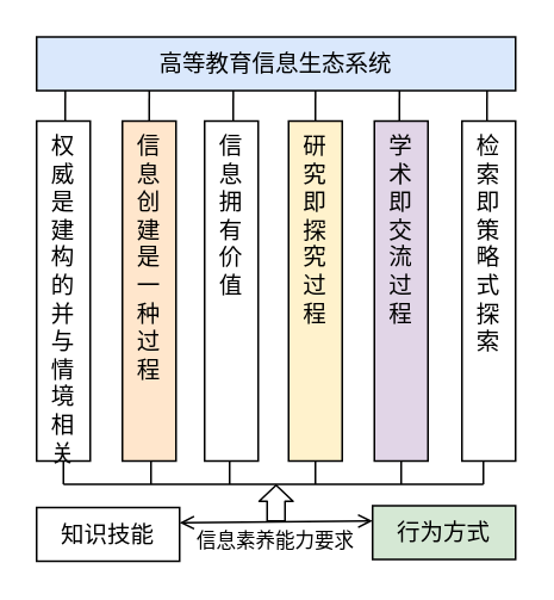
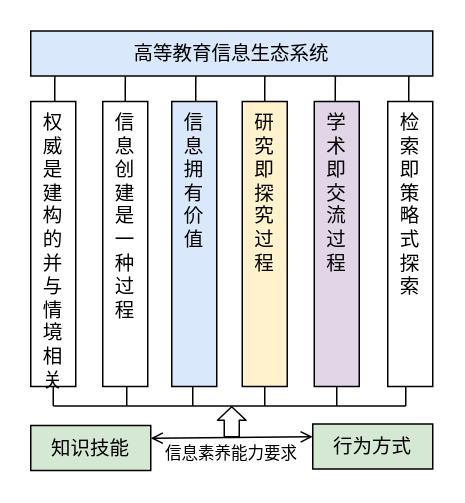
  <mxCell id="0" />
  <mxCell id="1" parent="0" />
  <mxCell id="2" value="&lt;font style=&quot;font-size: 11px&quot;&gt;信息素养能力要求&lt;/font&gt;" style="rounded=0;whiteSpace=wrap;html=1;fontSize=6;strokeColor=#FFFFFF;" vertex="1" parent="1"><mxGeometry x="94" y="292" width="120" height="20" as="geometry" /></mxCell>
  <mxCell id="3" value="高等教育信息生态系统" style="rounded=0;whiteSpace=wrap;html=1;fontSize=13;fillColor=#dae8fc;" vertex="1" parent="1"><mxGeometry x="20" y="20" width="268" height="30" as="geometry" /></mxCell>
  <mxCell id="4" value="权&lt;br style=&quot;font-size: 13px;&quot;&gt;威&lt;br style=&quot;font-size: 13px;&quot;&gt;是&lt;br style=&quot;font-size: 13px;&quot;&gt;建&lt;br style=&quot;font-size: 13px;&quot;&gt;构&lt;br style=&quot;font-size: 13px;&quot;&gt;的&lt;br style=&quot;font-size: 13px;&quot;&gt;并&lt;br style=&quot;font-size: 13px;&quot;&gt;与&lt;br style=&quot;font-size: 13px;&quot;&gt;情&lt;br style=&quot;font-size: 13px;&quot;&gt;境&lt;br style=&quot;font-size: 13px;&quot;&gt;相&lt;br style=&quot;font-size: 13px;&quot;&gt;关" style="rounded=0;whiteSpace=wrap;html=1;verticalAlign=top;fontSize=13;" vertex="1" parent="1"><mxGeometry x="20" y="67" width="30" height="190" as="geometry" /></mxCell>
- <mxCell id="5" value="信&lt;br style=&quot;font-size: 13px;&quot;&gt;息&lt;br style=&quot;font-size: 13px;&quot;&gt;创&lt;br style=&quot;font-size: 13px;&quot;&gt;建&lt;br style=&quot;font-size: 13px;&quot;&gt;是&lt;br style=&quot;font-size: 13px;&quot;&gt;一&lt;br style=&quot;font-size: 13px;&quot;&gt;种&lt;br style=&quot;font-size: 13px;&quot;&gt;过&lt;br style=&quot;font-size: 13px;&quot;&gt;程" style="rounded=0;whiteSpace=wrap;html=1;horizontal=1;verticalAlign=top;fontSize=13;fillColor=#ffe6cc;" vertex="1" parent="1"><mxGeometry x="68" y="67" width="30" height="190" as="geometry" /></mxCell>
- <mxCell id="6" value="信&lt;br style=&quot;font-size: 13px;&quot;&gt;息&lt;br style=&quot;font-size: 13px;&quot;&gt;拥&lt;br style=&quot;font-size: 13px;&quot;&gt;有&lt;br style=&quot;font-size: 13px;&quot;&gt;价&lt;br style=&quot;font-size: 13px;&quot;&gt;值" style="rounded=0;whiteSpace=wrap;html=1;horizontal=1;verticalAlign=top;fontSize=13;" vertex="1" parent="1"><mxGeometry x="114" y="67" width="30" height="190" as="geometry" /></mxCell>
+ <mxCell id="5" value="信&lt;br style=&quot;font-size: 13px;&quot;&gt;息&lt;br style=&quot;font-size: 13px;&quot;&gt;创&lt;br style=&quot;font-size: 13px;&quot;&gt;建&lt;br style=&quot;font-size: 13px;&quot;&gt;是&lt;br style=&quot;font-size: 13px;&quot;&gt;一&lt;br style=&quot;font-size: 13px;&quot;&gt;种&lt;br style=&quot;font-size: 13px;&quot;&gt;过&lt;br style=&quot;font-size: 13px;&quot;&gt;程" style="rounded=0;whiteSpace=wrap;html=1;horizontal=1;verticalAlign=top;fontSize=13;" vertex="1" parent="1"><mxGeometry x="68" y="67" width="30" height="190" as="geometry" /></mxCell>
+ <mxCell id="6" value="信&lt;br style=&quot;font-size: 13px;&quot;&gt;息&lt;br style=&quot;font-size: 13px;&quot;&gt;拥&lt;br style=&quot;font-size: 13px;&quot;&gt;有&lt;br style=&quot;font-size: 13px;&quot;&gt;价&lt;br style=&quot;font-size: 13px;&quot;&gt;值" style="rounded=0;whiteSpace=wrap;html=1;horizontal=1;verticalAlign=top;fontSize=13;fillColor=#dae8fc;" vertex="1" parent="1"><mxGeometry x="114" y="67" width="30" height="190" as="geometry" /></mxCell>
  <mxCell id="7" value="研&lt;br style=&quot;font-size: 13px;&quot;&gt;究&lt;br style=&quot;font-size: 13px;&quot;&gt;即&lt;br style=&quot;font-size: 13px;&quot;&gt;探&lt;br style=&quot;font-size: 13px;&quot;&gt;究&lt;br style=&quot;font-size: 13px;&quot;&gt;过&lt;br style=&quot;font-size: 13px;&quot;&gt;程" style="rounded=0;whiteSpace=wrap;html=1;horizontal=1;verticalAlign=top;fontSize=13;fillColor=#fff2cc;" vertex="1" parent="1"><mxGeometry x="161" y="67" width="30" height="190" as="geometry" /></mxCell>
  <mxCell id="8" value="学&lt;br style=&quot;font-size: 13px;&quot;&gt;术&lt;br style=&quot;font-size: 13px;&quot;&gt;即&lt;br style=&quot;font-size: 13px;&quot;&gt;交&lt;br style=&quot;font-size: 13px;&quot;&gt;流&lt;br style=&quot;font-size: 13px;&quot;&gt;过&lt;br style=&quot;font-size: 13px;&quot;&gt;程" style="rounded=0;whiteSpace=wrap;html=1;horizontal=1;verticalAlign=top;fontSize=13;fillColor=#e1d5e7;" vertex="1" parent="1"><mxGeometry x="209" y="67" width="30" height="190" as="geometry" /></mxCell>
  <mxCell id="9" value="检&lt;br style=&quot;font-size: 13px;&quot;&gt;索&lt;br style=&quot;font-size: 13px;&quot;&gt;即&lt;br style=&quot;font-size: 13px;&quot;&gt;策&lt;br style=&quot;font-size: 13px;&quot;&gt;略&lt;br style=&quot;font-size: 13px;&quot;&gt;式&lt;br style=&quot;font-size: 13px;&quot;&gt;探&lt;br style=&quot;font-size: 13px;&quot;&gt;索" style="rounded=0;whiteSpace=wrap;html=1;horizontal=1;verticalAlign=top;fontSize=13;" vertex="1" parent="1"><mxGeometry x="258" y="67" width="30" height="190" as="geometry" /></mxCell>
  <mxCell id="10" value="" style="endArrow=none;html=1;entryX=0.071;entryY=1.1;entryDx=0;entryDy=0;entryPerimeter=0;" edge="1" parent="1"><mxGeometry width="50" height="50" relative="1" as="geometry"><mxPoint x="36" y="67" as="sourcePoint" /><mxPoint x="36.028" y="50" as="targetPoint" /></mxGeometry></mxCell>
  <mxCell id="11" value="" style="endArrow=none;html=1;entryX=0.071;entryY=1.1;entryDx=0;entryDy=0;entryPerimeter=0;" edge="1" parent="1"><mxGeometry width="50" height="50" relative="1" as="geometry"><mxPoint x="83" y="67" as="sourcePoint" /><mxPoint x="83.028" y="50" as="targetPoint" /></mxGeometry></mxCell>
  <mxCell id="12" value="" style="endArrow=none;html=1;entryX=0.071;entryY=1.1;entryDx=0;entryDy=0;entryPerimeter=0;" edge="1" parent="1"><mxGeometry width="50" height="50" relative="1" as="geometry"><mxPoint x="130" y="67" as="sourcePoint" /><mxPoint x="130.028" y="50" as="targetPoint" /></mxGeometry></mxCell>
  <mxCell id="13" value="" style="endArrow=none;html=1;entryX=0.071;entryY=1.1;entryDx=0;entryDy=0;entryPerimeter=0;" edge="1" parent="1"><mxGeometry width="50" height="50" relative="1" as="geometry"><mxPoint x="176" y="67" as="sourcePoint" /><mxPoint x="176.028" y="50" as="targetPoint" /></mxGeometry></mxCell>
  <mxCell id="14" value="" style="endArrow=none;html=1;entryX=0.071;entryY=1.1;entryDx=0;entryDy=0;entryPerimeter=0;" edge="1" parent="1"><mxGeometry width="50" height="50" relative="1" as="geometry"><mxPoint x="223" y="67" as="sourcePoint" /><mxPoint x="223.028" y="50" as="targetPoint" /></mxGeometry></mxCell>
  <mxCell id="15" value="" style="endArrow=none;html=1;entryX=0.071;entryY=1.1;entryDx=0;entryDy=0;entryPerimeter=0;" edge="1" parent="1"><mxGeometry width="50" height="50" relative="1" as="geometry"><mxPoint x="272" y="67" as="sourcePoint" /><mxPoint x="272.028" y="50" as="targetPoint" /></mxGeometry></mxCell>
  <mxCell id="16" value="" style="endArrow=none;html=1;entryX=0.5;entryY=1;entryDx=0;entryDy=0;spacing=2;fontSize=9;" edge="1" parent="1" target="4"><mxGeometry width="50" height="50" relative="1" as="geometry"><mxPoint x="35" y="270" as="sourcePoint" /><mxPoint x="70" y="280" as="targetPoint" /></mxGeometry></mxCell>
  <mxCell id="17" value="" style="endArrow=none;html=1;entryX=0.5;entryY=1;entryDx=0;entryDy=0;spacing=2;fontSize=9;" edge="1" parent="1"><mxGeometry width="50" height="50" relative="1" as="geometry"><mxPoint x="84" y="270" as="sourcePoint" /><mxPoint x="84" y="257" as="targetPoint" /></mxGeometry></mxCell>
  <mxCell id="18" value="" style="endArrow=none;html=1;entryX=0.5;entryY=1;entryDx=0;entryDy=0;spacing=2;fontSize=9;" edge="1" parent="1"><mxGeometry width="50" height="50" relative="1" as="geometry"><mxPoint x="128" y="270" as="sourcePoint" /><mxPoint x="128" y="257" as="targetPoint" /></mxGeometry></mxCell>
  <mxCell id="19" value="" style="endArrow=none;html=1;entryX=0.5;entryY=1;entryDx=0;entryDy=0;spacing=2;fontSize=9;" edge="1" parent="1"><mxGeometry width="50" height="50" relative="1" as="geometry"><mxPoint x="176" y="270" as="sourcePoint" /><mxPoint x="176" y="257" as="targetPoint" /></mxGeometry></mxCell>
  <mxCell id="20" value="" style="endArrow=none;html=1;entryX=0.5;entryY=1;entryDx=0;entryDy=0;spacing=2;fontSize=9;" edge="1" parent="1"><mxGeometry width="50" height="50" relative="1" as="geometry"><mxPoint x="224" y="270" as="sourcePoint" /><mxPoint x="224" y="257" as="targetPoint" /></mxGeometry></mxCell>
  <mxCell id="21" value="" style="endArrow=none;html=1;entryX=0.5;entryY=1;entryDx=0;entryDy=0;spacing=2;fontSize=9;" edge="1" parent="1"><mxGeometry width="50" height="50" relative="1" as="geometry"><mxPoint x="270" y="270" as="sourcePoint" /><mxPoint x="270" y="257" as="targetPoint" /></mxGeometry></mxCell>
  <mxCell id="22" value="" style="endArrow=none;html=1;fontSize=9;" edge="1" parent="1"><mxGeometry width="50" height="50" relative="1" as="geometry"><mxPoint x="270" y="270" as="sourcePoint" /><mxPoint x="35" y="270" as="targetPoint" /></mxGeometry></mxCell>
- <mxCell id="23" value="知识技能" style="rounded=0;whiteSpace=wrap;html=1;fontSize=13;" vertex="1" parent="1"><mxGeometry x="20" y="283" width="80" height="30" as="geometry" /></mxCell>
+ <mxCell id="23" value="知识技能" style="rounded=0;whiteSpace=wrap;html=1;fontSize=13;fillColor=#d5e8d4;" vertex="1" parent="1"><mxGeometry x="20" y="283" width="80" height="30" as="geometry" /></mxCell>
  <mxCell id="24" value="行为方式" style="rounded=0;whiteSpace=wrap;html=1;fontSize=13;fillColor=#d5e8d4;" vertex="1" parent="1"><mxGeometry x="208" y="282" width="80" height="30" as="geometry" /></mxCell>
  <mxCell id="25" value="" style="endArrow=open;startArrow=open;html=1;fontSize=9;entryX=0;entryY=0.25;entryDx=0;entryDy=0;exitX=1;exitY=0.25;exitDx=0;exitDy=0;spacing=2;endFill=0;startFill=0;" edge="1" parent="1"><mxGeometry width="50" height="50" relative="1" as="geometry"><mxPoint x="100" y="291.5" as="sourcePoint" /><mxPoint x="208" y="290.5" as="targetPoint" /></mxGeometry></mxCell>
  <mxCell id="26" value="" style="shape=flexArrow;endArrow=classic;html=1;fontSize=6;endWidth=8;endSize=2.67;" edge="1" parent="1"><mxGeometry width="50" height="50" relative="1" as="geometry"><mxPoint x="154" y="291" as="sourcePoint" /><mxPoint x="154" y="270" as="targetPoint" /></mxGeometry></mxCell>
